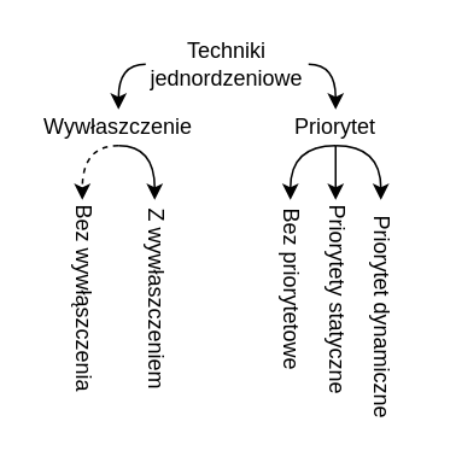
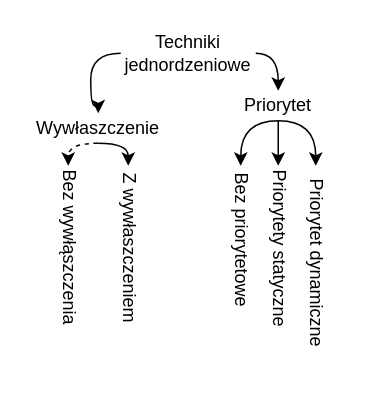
  <mxCell id="0" />
  <mxCell id="1" parent="0" />
  <mxCell id="2" style="edgeStyle=orthogonalEdgeStyle;rounded=0;orthogonalLoop=1;jettySize=auto;html=1;exitX=1;exitY=0.5;exitDx=0;exitDy=0;entryX=0.5;entryY=0;entryDx=0;entryDy=0;curved=1;strokeColor=default;" edge="1" parent="1" source="4" target="11"><mxGeometry relative="1" as="geometry" /></mxCell>
  <mxCell id="3" style="edgeStyle=orthogonalEdgeStyle;rounded=0;orthogonalLoop=1;jettySize=auto;html=1;exitX=0;exitY=0.5;exitDx=0;exitDy=0;entryX=0.5;entryY=0;entryDx=0;entryDy=0;curved=1;strokeColor=default;" edge="1" parent="1" source="4" target="7"><mxGeometry relative="1" as="geometry" /></mxCell>
  <mxCell id="4" value="Techniki jednordzeniowe" style="rounded=0;whiteSpace=wrap;html=1;fillColor=none;strokeColor=none;" vertex="1" parent="1"><mxGeometry x="80" y="20" width="90" height="30" as="geometry" /></mxCell>
  <mxCell id="5" style="edgeStyle=orthogonalEdgeStyle;rounded=0;orthogonalLoop=1;jettySize=auto;html=1;exitX=0.5;exitY=1;exitDx=0;exitDy=0;entryX=0;entryY=0.5;entryDx=0;entryDy=0;curved=1;strokeColor=default;dashed=1;" edge="1" parent="1" source="7" target="12"><mxGeometry relative="1" as="geometry" /></mxCell>
  <mxCell id="6" style="edgeStyle=orthogonalEdgeStyle;rounded=0;orthogonalLoop=1;jettySize=auto;html=1;exitX=0.5;exitY=1;exitDx=0;exitDy=0;entryX=0;entryY=0.5;entryDx=0;entryDy=0;curved=1;strokeColor=default;" edge="1" parent="1" source="7" target="13"><mxGeometry relative="1" as="geometry" /></mxCell>
- <mxCell id="7" value="Wywłaszczenie" style="rounded=0;whiteSpace=wrap;html=1;fillColor=none;strokeColor=none;" vertex="1" parent="1"><mxGeometry x="20" y="60" width="90" height="20" as="geometry" /></mxCell>
+ <mxCell id="7" value="Wywłaszczenie" style="rounded=0;whiteSpace=wrap;html=1;fillColor=none;strokeColor=none;" vertex="1" parent="1"><mxGeometry x="20" y="75" width="90" height="20" as="geometry" /></mxCell>
  <mxCell id="8" style="edgeStyle=orthogonalEdgeStyle;rounded=0;orthogonalLoop=1;jettySize=auto;html=1;exitX=0.5;exitY=1;exitDx=0;exitDy=0;entryX=0;entryY=0.5;entryDx=0;entryDy=0;curved=1;strokeColor=default;" edge="1" parent="1" source="11" target="14"><mxGeometry relative="1" as="geometry" /></mxCell>
  <mxCell id="9" style="edgeStyle=orthogonalEdgeStyle;rounded=0;orthogonalLoop=1;jettySize=auto;html=1;exitX=0.5;exitY=1;exitDx=0;exitDy=0;entryX=0;entryY=0.5;entryDx=0;entryDy=0;curved=1;strokeColor=default;" edge="1" parent="1" source="11" target="15"><mxGeometry relative="1" as="geometry" /></mxCell>
  <mxCell id="10" style="edgeStyle=orthogonalEdgeStyle;rounded=0;orthogonalLoop=1;jettySize=auto;html=1;exitX=0.5;exitY=1;exitDx=0;exitDy=0;entryX=0;entryY=0.5;entryDx=0;entryDy=0;strokeColor=default;" edge="1" parent="1" source="11" target="16"><mxGeometry relative="1" as="geometry" /></mxCell>
  <mxCell id="11" value="Priorytet" style="rounded=0;whiteSpace=wrap;html=1;fillColor=none;strokeColor=none;" vertex="1" parent="1"><mxGeometry x="140" y="60" width="90" height="20" as="geometry" /></mxCell>
  <mxCell id="12" value="Bez wywłąszczenia" style="rounded=0;whiteSpace=wrap;html=1;fillColor=none;direction=south;textDirection=vertical-rl;strokeColor=none;" vertex="1" parent="1"><mxGeometry x="35" y="110" width="20" height="110" as="geometry" /></mxCell>
  <mxCell id="13" value="Z wywłaszczeniem" style="rounded=0;whiteSpace=wrap;html=1;fillColor=none;direction=south;textDirection=vertical-rl;strokeColor=none;" vertex="1" parent="1"><mxGeometry x="75" y="110" width="20" height="110" as="geometry" /></mxCell>
  <mxCell id="14" value="Bez priorytetowe" style="rounded=0;whiteSpace=wrap;html=1;fillColor=none;direction=south;textDirection=vertical-rl;strokeColor=none;" vertex="1" parent="1"><mxGeometry x="150" y="110" width="20" height="100" as="geometry" /></mxCell>
  <mxCell id="15" value="Priorytet dynamiczne" style="rounded=0;whiteSpace=wrap;html=1;fillColor=none;direction=south;textDirection=vertical-rl;strokeColor=none;" vertex="1" parent="1"><mxGeometry x="200" y="110" width="20" height="130" as="geometry" /></mxCell>
  <mxCell id="16" value="Priorytety statyczne" style="rounded=0;whiteSpace=wrap;html=1;fillColor=none;direction=south;textDirection=vertical-rl;strokeColor=none;" vertex="1" parent="1"><mxGeometry x="175" y="110" width="20" height="110" as="geometry" /></mxCell>
